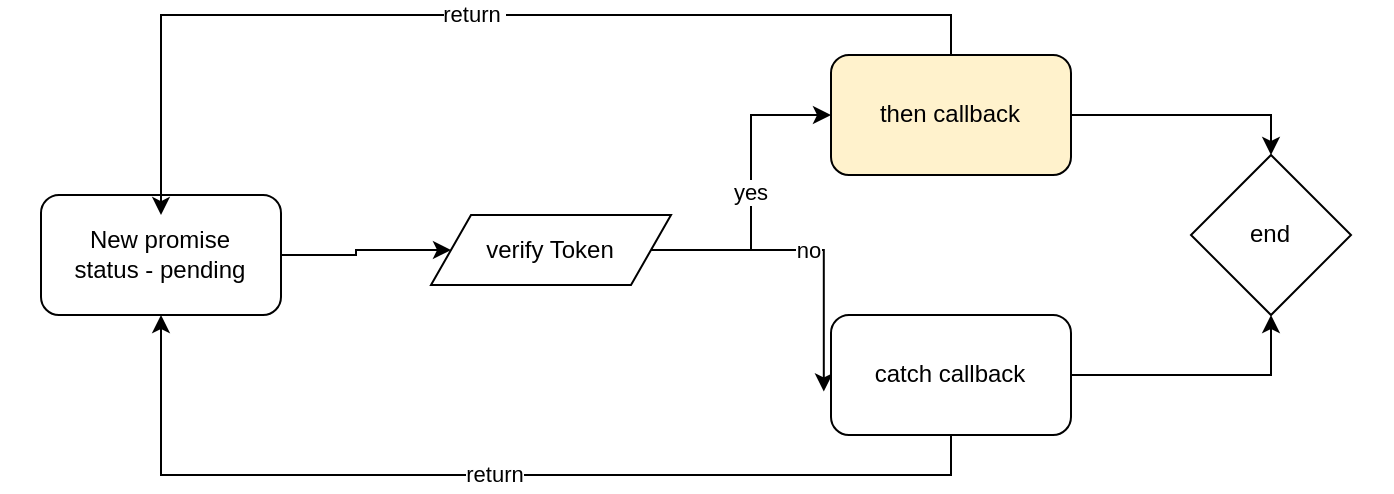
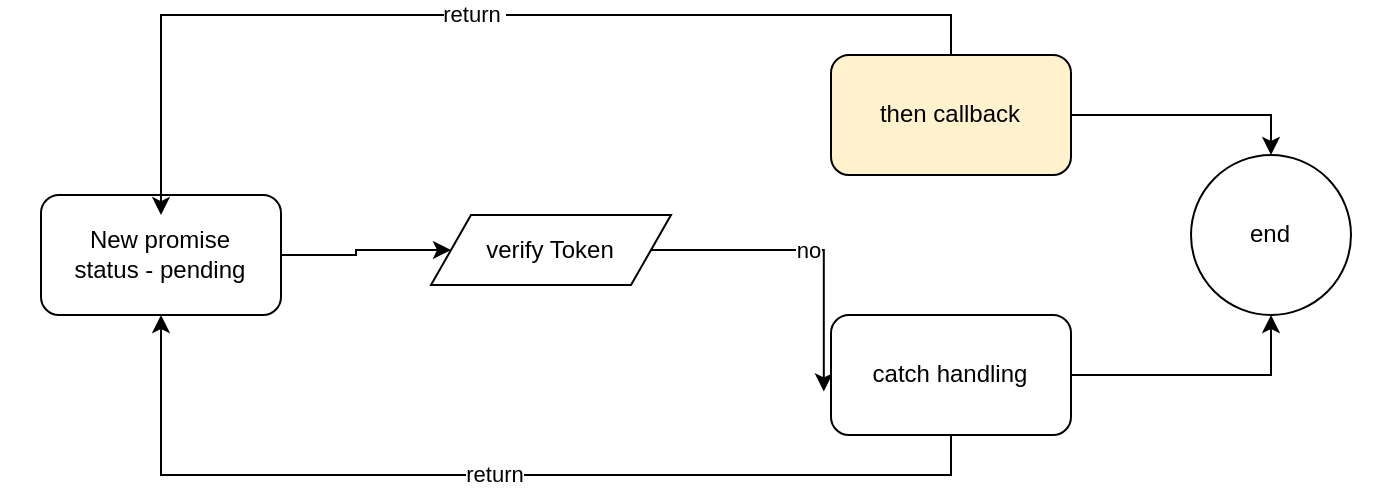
  <mxCell id="0" />
  <mxCell id="1" parent="0" />
  <mxCell id="2" value="" style="edgeStyle=orthogonalEdgeStyle;rounded=0;orthogonalLoop=1;jettySize=auto;html=1;" edge="1" parent="1" source="3" target="6"><mxGeometry relative="1" as="geometry" /></mxCell>
  <mxCell id="3" value="New promise&lt;br&gt;status - pending" style="rounded=1;whiteSpace=wrap;html=1;" vertex="1" parent="1"><mxGeometry x="20" y="90" width="120" height="60" as="geometry" /></mxCell>
- <mxCell id="4" value="yes" style="edgeStyle=orthogonalEdgeStyle;rounded=0;orthogonalLoop=1;jettySize=auto;html=1;entryX=0;entryY=0.5;entryDx=0;entryDy=0;" edge="1" parent="1" source="6" target="9"><mxGeometry relative="1" as="geometry" /></mxCell>
  <mxCell id="5" value="no" style="edgeStyle=orthogonalEdgeStyle;rounded=0;orthogonalLoop=1;jettySize=auto;html=1;entryX=-0.03;entryY=0.637;entryDx=0;entryDy=0;entryPerimeter=0;" edge="1" parent="1" source="6" target="12"><mxGeometry relative="1" as="geometry" /></mxCell>
  <mxCell id="6" value="verify Token" style="shape=parallelogram;perimeter=parallelogramPerimeter;whiteSpace=wrap;html=1;fixedSize=1;" vertex="1" parent="1"><mxGeometry x="215" y="100" width="120" height="35" as="geometry" /></mxCell>
  <mxCell id="7" style="edgeStyle=orthogonalEdgeStyle;rounded=0;orthogonalLoop=1;jettySize=auto;html=1;entryX=0.5;entryY=0;entryDx=0;entryDy=0;" edge="1" parent="1" source="9" target="13"><mxGeometry relative="1" as="geometry" /></mxCell>
  <mxCell id="8" value="return&amp;nbsp;" style="edgeStyle=orthogonalEdgeStyle;rounded=0;orthogonalLoop=1;jettySize=auto;html=1;entryX=0.5;entryY=0.167;entryDx=0;entryDy=0;entryPerimeter=0;exitX=0.5;exitY=0;exitDx=0;exitDy=0;" edge="1" parent="1" source="9" target="3"><mxGeometry relative="1" as="geometry" /></mxCell>
  <mxCell id="9" value="then callback" style="rounded=1;whiteSpace=wrap;html=1;fillColor=#fff2cc;" vertex="1" parent="1"><mxGeometry x="415" y="20" width="120" height="60" as="geometry" /></mxCell>
  <mxCell id="10" style="edgeStyle=orthogonalEdgeStyle;rounded=0;orthogonalLoop=1;jettySize=auto;html=1;entryX=0.5;entryY=1;entryDx=0;entryDy=0;" edge="1" parent="1" source="12" target="13"><mxGeometry relative="1" as="geometry" /></mxCell>
  <mxCell id="11" value="return" style="edgeStyle=orthogonalEdgeStyle;rounded=0;orthogonalLoop=1;jettySize=auto;html=1;entryX=0.5;entryY=1;entryDx=0;entryDy=0;exitX=0.5;exitY=1;exitDx=0;exitDy=0;" edge="1" parent="1" source="12" target="3"><mxGeometry relative="1" as="geometry" /></mxCell>
- <mxCell id="12" value="catch callback" style="rounded=1;whiteSpace=wrap;html=1;" vertex="1" parent="1"><mxGeometry x="415" y="150" width="120" height="60" as="geometry" /></mxCell>
- <mxCell id="13" value="end" style="rhombus;whiteSpace=wrap;html=1;aspect=fixed;" vertex="1" parent="1"><mxGeometry x="595" y="70" width="80" height="80" as="geometry" /></mxCell>
+ <mxCell id="12" value="catch handling" style="rounded=1;whiteSpace=wrap;html=1;" vertex="1" parent="1"><mxGeometry x="415" y="150" width="120" height="60" as="geometry" /></mxCell>
+ <mxCell id="13" value="end" style="ellipse;whiteSpace=wrap;html=1;aspect=fixed;" vertex="1" parent="1"><mxGeometry x="595" y="70" width="80" height="80" as="geometry" /></mxCell>
